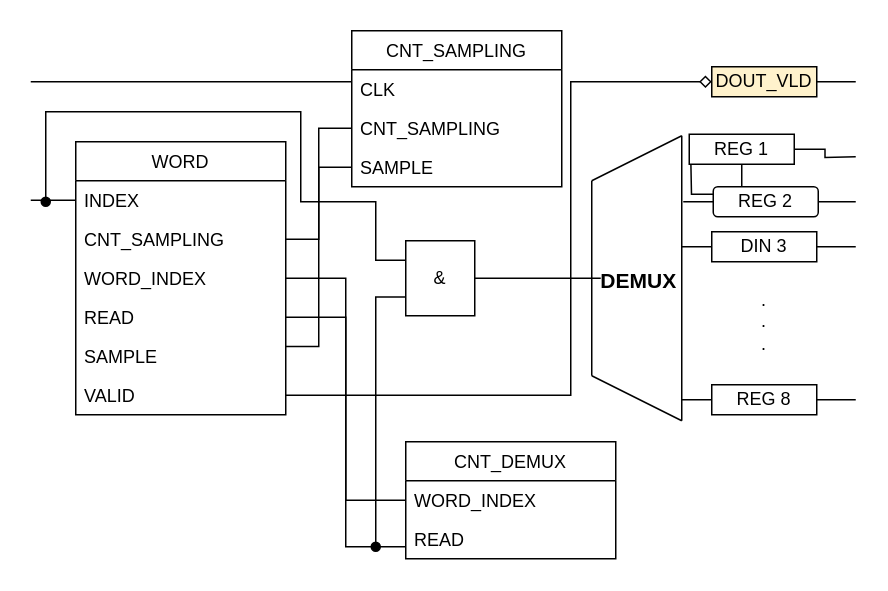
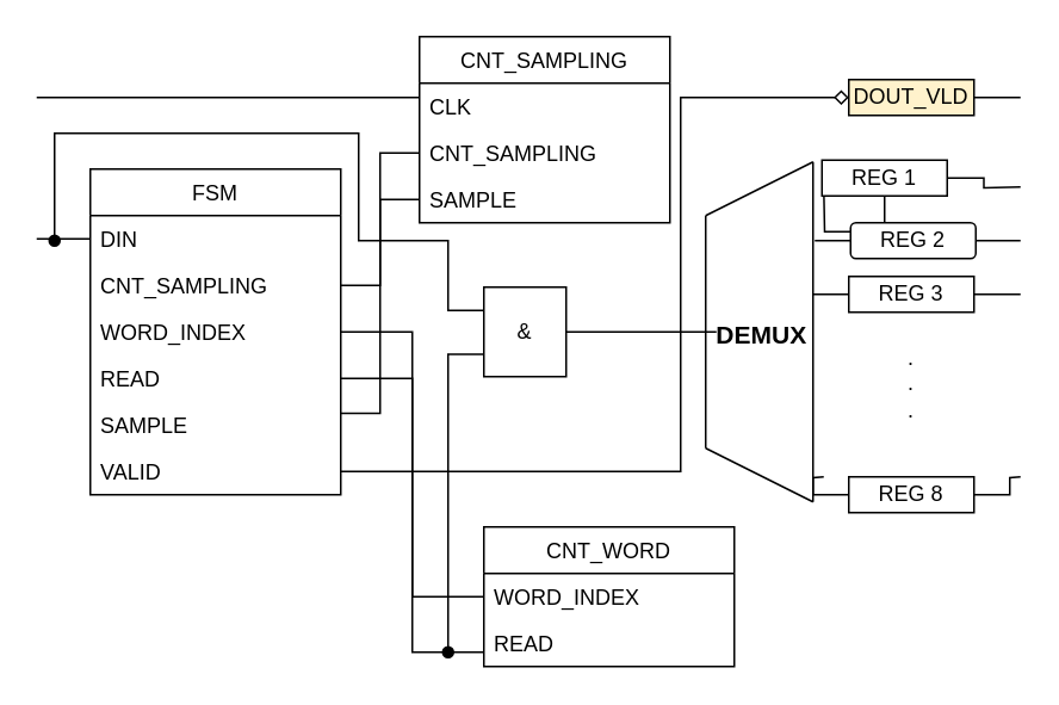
  <mxCell id="0" />
  <mxCell id="1" parent="0" />
- <mxCell id="2" value="WORD" style="swimlane;fontStyle=0;childLayout=stackLayout;horizontal=1;startSize=26;fillColor=none;horizontalStack=0;resizeParent=1;resizeParentMax=0;resizeLast=0;collapsible=1;marginBottom=0;" vertex="1" parent="1"><mxGeometry x="50" y="94" width="140" height="182" as="geometry" /></mxCell>
- <mxCell id="3" value="INDEX" style="text;strokeColor=none;fillColor=none;align=left;verticalAlign=top;spacingLeft=4;spacingRight=4;overflow=hidden;rotatable=0;points=[[0,0.5],[1,0.5]];portConstraint=eastwest;" vertex="1" parent="2"><mxGeometry y="26" width="140" height="26" as="geometry" /></mxCell>
+ <mxCell id="2" value="FSM" style="swimlane;fontStyle=0;childLayout=stackLayout;horizontal=1;startSize=26;fillColor=none;horizontalStack=0;resizeParent=1;resizeParentMax=0;resizeLast=0;collapsible=1;marginBottom=0;" vertex="1" parent="1"><mxGeometry x="50" y="94" width="140" height="182" as="geometry" /></mxCell>
+ <mxCell id="3" value="DIN" style="text;strokeColor=none;fillColor=none;align=left;verticalAlign=top;spacingLeft=4;spacingRight=4;overflow=hidden;rotatable=0;points=[[0,0.5],[1,0.5]];portConstraint=eastwest;" vertex="1" parent="2"><mxGeometry y="26" width="140" height="26" as="geometry" /></mxCell>
  <mxCell id="4" value="CNT_SAMPLING" style="text;strokeColor=none;fillColor=none;align=left;verticalAlign=top;spacingLeft=4;spacingRight=4;overflow=hidden;rotatable=0;points=[[0,0.5],[1,0.5]];portConstraint=eastwest;" vertex="1" parent="2"><mxGeometry y="52" width="140" height="26" as="geometry" /></mxCell>
  <mxCell id="5" value="WORD_INDEX" style="text;strokeColor=none;fillColor=none;align=left;verticalAlign=top;spacingLeft=4;spacingRight=4;overflow=hidden;rotatable=0;points=[[0,0.5],[1,0.5]];portConstraint=eastwest;" vertex="1" parent="2"><mxGeometry y="78" width="140" height="26" as="geometry" /></mxCell>
  <mxCell id="6" value="READ" style="text;strokeColor=none;fillColor=none;align=left;verticalAlign=top;spacingLeft=4;spacingRight=4;overflow=hidden;rotatable=0;points=[[0,0.5],[1,0.5]];portConstraint=eastwest;" vertex="1" parent="2"><mxGeometry y="104" width="140" height="26" as="geometry" /></mxCell>
  <mxCell id="7" value="SAMPLE" style="text;strokeColor=none;fillColor=none;align=left;verticalAlign=top;spacingLeft=4;spacingRight=4;overflow=hidden;rotatable=0;points=[[0,0.5],[1,0.5]];portConstraint=eastwest;" vertex="1" parent="2"><mxGeometry y="130" width="140" height="26" as="geometry" /></mxCell>
  <mxCell id="8" value="VALID" style="text;strokeColor=none;fillColor=none;align=left;verticalAlign=top;spacingLeft=4;spacingRight=4;overflow=hidden;rotatable=0;points=[[0,0.5],[1,0.5]];portConstraint=eastwest;" vertex="1" parent="2"><mxGeometry y="156" width="140" height="26" as="geometry" /></mxCell>
  <mxCell id="9" style="edgeStyle=orthogonalEdgeStyle;rounded=0;orthogonalLoop=1;jettySize=auto;html=1;endArrow=none;endFill=0;" edge="1" parent="1" source="3"><mxGeometry relative="1" as="geometry"><mxPoint x="20" y="133" as="targetPoint" /></mxGeometry></mxCell>
  <mxCell id="10" value="" style="endArrow=none;html=1;" edge="1" parent="1"><mxGeometry width="50" height="50" relative="1" as="geometry"><mxPoint x="394" y="250" as="sourcePoint" /><mxPoint x="394" y="120" as="targetPoint" /><Array as="points"><mxPoint x="394" y="184" /></Array></mxGeometry></mxCell>
  <mxCell id="11" value="" style="endArrow=none;html=1;" edge="1" parent="1"><mxGeometry width="50" height="50" relative="1" as="geometry"><mxPoint x="394" y="120" as="sourcePoint" /><mxPoint x="454" y="90" as="targetPoint" /></mxGeometry></mxCell>
  <mxCell id="12" value="" style="endArrow=none;html=1;" edge="1" parent="1"><mxGeometry width="50" height="50" relative="1" as="geometry"><mxPoint x="394" y="250" as="sourcePoint" /><mxPoint x="454" y="280" as="targetPoint" /></mxGeometry></mxCell>
  <mxCell id="13" value="&lt;font style=&quot;font-size: 14px&quot;&gt;DEMUX&lt;/font&gt;" style="text;strokeColor=none;fillColor=none;html=1;fontSize=24;fontStyle=1;verticalAlign=middle;align=center;" vertex="1" parent="1"><mxGeometry x="375" y="164" width="100" height="40" as="geometry" /></mxCell>
  <mxCell id="14" value="" style="endArrow=none;html=1;" edge="1" parent="1"><mxGeometry width="50" height="50" relative="1" as="geometry"><mxPoint x="454" y="280" as="sourcePoint" /><mxPoint x="454" y="90" as="targetPoint" /></mxGeometry></mxCell>
  <mxCell id="15" style="edgeStyle=orthogonalEdgeStyle;rounded=0;orthogonalLoop=1;jettySize=auto;html=1;endArrow=none;endFill=0;" edge="1" parent="1" source="17"><mxGeometry relative="1" as="geometry"><mxPoint x="460" y="104" as="targetPoint" /></mxGeometry></mxCell>
  <mxCell id="16" style="edgeStyle=orthogonalEdgeStyle;rounded=0;orthogonalLoop=1;jettySize=auto;html=1;endArrow=none;endFill=0;" edge="1" parent="1" source="17"><mxGeometry relative="1" as="geometry"><mxPoint x="570" y="104" as="targetPoint" /></mxGeometry></mxCell>
  <mxCell id="17" value="REG 1" style="rounded=0;whiteSpace=wrap;html=1;" vertex="1" parent="1"><mxGeometry x="459" y="89" width="70" height="20" as="geometry" /></mxCell>
  <mxCell id="18" style="edgeStyle=orthogonalEdgeStyle;rounded=0;orthogonalLoop=1;jettySize=auto;html=1;endArrow=none;endFill=0;" edge="1" parent="1" source="20"><mxGeometry relative="1" as="geometry"><mxPoint x="460" y="164" as="targetPoint" /></mxGeometry></mxCell>
  <mxCell id="19" style="edgeStyle=orthogonalEdgeStyle;rounded=0;orthogonalLoop=1;jettySize=auto;html=1;endArrow=none;endFill=0;" edge="1" parent="1" source="20"><mxGeometry relative="1" as="geometry"><mxPoint x="570" y="164" as="targetPoint" /></mxGeometry></mxCell>
- <mxCell id="20" value="DIN 3" style="rounded=0;whiteSpace=wrap;html=1;" vertex="1" parent="1"><mxGeometry x="474" y="154" width="70" height="20" as="geometry" /></mxCell>
+ <mxCell id="20" value="REG 3" style="rounded=0;whiteSpace=wrap;html=1;" vertex="1" parent="1"><mxGeometry x="474" y="154" width="70" height="20" as="geometry" /></mxCell>
  <mxCell id="21" style="edgeStyle=orthogonalEdgeStyle;rounded=0;orthogonalLoop=1;jettySize=auto;html=1;endArrow=none;endFill=0;" edge="1" parent="1" source="23"><mxGeometry relative="1" as="geometry"><mxPoint x="460" y="134" as="targetPoint" /></mxGeometry></mxCell>
  <mxCell id="22" style="edgeStyle=orthogonalEdgeStyle;rounded=0;orthogonalLoop=1;jettySize=auto;html=1;endArrow=none;endFill=0;" edge="1" parent="1" source="23"><mxGeometry relative="1" as="geometry"><mxPoint x="570" y="134" as="targetPoint" /></mxGeometry></mxCell>
  <mxCell id="23" value="REG 2" style="whiteSpace=wrap;html=1;rounded=1;" vertex="1" parent="1"><mxGeometry x="475" y="124" width="70" height="20" as="geometry" /></mxCell>
  <mxCell id="24" style="edgeStyle=orthogonalEdgeStyle;rounded=0;orthogonalLoop=1;jettySize=auto;html=1;endArrow=none;endFill=0;" edge="1" parent="1" source="26"><mxGeometry relative="1" as="geometry"><mxPoint x="460" y="266" as="targetPoint" /></mxGeometry></mxCell>
  <mxCell id="25" style="edgeStyle=orthogonalEdgeStyle;rounded=0;orthogonalLoop=1;jettySize=auto;html=1;endArrow=none;endFill=0;" edge="1" parent="1" source="26"><mxGeometry relative="1" as="geometry"><mxPoint x="570" y="266" as="targetPoint" /></mxGeometry></mxCell>
- <mxCell id="26" value="REG 8" style="rounded=0;whiteSpace=wrap;html=1;" vertex="1" parent="1"><mxGeometry x="474" y="256" width="70" height="20" as="geometry" /></mxCell>
+ <mxCell id="26" value="REG 8" style="rounded=0;whiteSpace=wrap;html=1;" vertex="1" parent="1"><mxGeometry x="474" y="266" width="70" height="20" as="geometry" /></mxCell>
  <mxCell id="27" value="&lt;div&gt;.&lt;/div&gt;&lt;div&gt;.&lt;/div&gt;&lt;div&gt;.&lt;br&gt;&lt;/div&gt;" style="text;html=1;strokeColor=none;fillColor=none;align=center;verticalAlign=middle;whiteSpace=wrap;rounded=0;" vertex="1" parent="1"><mxGeometry x="489" y="204" width="40" height="20" as="geometry" /></mxCell>
  <mxCell id="28" style="edgeStyle=orthogonalEdgeStyle;rounded=0;orthogonalLoop=1;jettySize=auto;html=1;endArrow=diamond;endFill=0;entryX=0;entryY=0.5;entryDx=0;entryDy=0;" edge="1" parent="1" source="8" target="42"><mxGeometry relative="1" as="geometry"><mxPoint x="210" y="263" as="targetPoint" /><Array as="points"><mxPoint x="380" y="263" /><mxPoint x="380" y="54" /></Array></mxGeometry></mxCell>
  <mxCell id="29" value="CNT_SAMPLING" style="swimlane;fontStyle=0;childLayout=stackLayout;horizontal=1;startSize=26;fillColor=none;horizontalStack=0;resizeParent=1;resizeParentMax=0;resizeLast=0;collapsible=1;marginBottom=0;" vertex="1" parent="1"><mxGeometry x="234" y="20" width="140" height="104" as="geometry" /></mxCell>
  <mxCell id="30" value="CLK" style="text;strokeColor=none;fillColor=none;align=left;verticalAlign=top;spacingLeft=4;spacingRight=4;overflow=hidden;rotatable=0;points=[[0,0.5],[1,0.5]];portConstraint=eastwest;" vertex="1" parent="29"><mxGeometry y="26" width="140" height="26" as="geometry" /></mxCell>
  <mxCell id="31" value="CNT_SAMPLING" style="text;strokeColor=none;fillColor=none;align=left;verticalAlign=top;spacingLeft=4;spacingRight=4;overflow=hidden;rotatable=0;points=[[0,0.5],[1,0.5]];portConstraint=eastwest;" vertex="1" parent="29"><mxGeometry y="52" width="140" height="26" as="geometry" /></mxCell>
  <mxCell id="32" value="SAMPLE" style="text;strokeColor=none;fillColor=none;align=left;verticalAlign=top;spacingLeft=4;spacingRight=4;overflow=hidden;rotatable=0;points=[[0,0.5],[1,0.5]];portConstraint=eastwest;" vertex="1" parent="29"><mxGeometry y="78" width="140" height="26" as="geometry" /></mxCell>
  <mxCell id="33" style="edgeStyle=orthogonalEdgeStyle;rounded=0;orthogonalLoop=1;jettySize=auto;html=1;endArrow=none;endFill=0;" edge="1" parent="1" source="30"><mxGeometry relative="1" as="geometry"><mxPoint x="20" y="54" as="targetPoint" /><Array as="points"><mxPoint x="20" y="54" /></Array></mxGeometry></mxCell>
  <mxCell id="34" style="edgeStyle=orthogonalEdgeStyle;rounded=0;orthogonalLoop=1;jettySize=auto;html=1;entryX=1;entryY=0.75;entryDx=0;entryDy=0;endArrow=none;endFill=0;" edge="1" parent="1" source="32" target="2"><mxGeometry relative="1" as="geometry" /></mxCell>
  <mxCell id="35" style="edgeStyle=orthogonalEdgeStyle;rounded=0;orthogonalLoop=1;jettySize=auto;html=1;entryX=0;entryY=0.5;entryDx=0;entryDy=0;endArrow=none;endFill=0;" edge="1" parent="1" source="4" target="31"><mxGeometry relative="1" as="geometry" /></mxCell>
- <mxCell id="36" value="CNT_DEMUX" style="swimlane;fontStyle=0;childLayout=stackLayout;horizontal=1;startSize=26;fillColor=none;horizontalStack=0;resizeParent=1;resizeParentMax=0;resizeLast=0;collapsible=1;marginBottom=0;" vertex="1" parent="1"><mxGeometry x="270" y="294" width="140" height="78" as="geometry" /></mxCell>
+ <mxCell id="36" value="CNT_WORD" style="swimlane;fontStyle=0;childLayout=stackLayout;horizontal=1;startSize=26;fillColor=none;horizontalStack=0;resizeParent=1;resizeParentMax=0;resizeLast=0;collapsible=1;marginBottom=0;" vertex="1" parent="1"><mxGeometry x="270" y="294" width="140" height="78" as="geometry" /></mxCell>
  <mxCell id="37" value="WORD_INDEX" style="text;strokeColor=none;fillColor=none;align=left;verticalAlign=top;spacingLeft=4;spacingRight=4;overflow=hidden;rotatable=0;points=[[0,0.5],[1,0.5]];portConstraint=eastwest;" vertex="1" parent="36"><mxGeometry y="26" width="140" height="26" as="geometry" /></mxCell>
  <mxCell id="38" value="READ" style="text;strokeColor=none;fillColor=none;align=left;verticalAlign=top;spacingLeft=4;spacingRight=4;overflow=hidden;rotatable=0;points=[[0,0.5],[1,0.5]];portConstraint=eastwest;" vertex="1" parent="36"><mxGeometry y="52" width="140" height="26" as="geometry" /></mxCell>
  <mxCell id="39" style="edgeStyle=orthogonalEdgeStyle;rounded=0;orthogonalLoop=1;jettySize=auto;html=1;entryX=1;entryY=0.5;entryDx=0;entryDy=0;endArrow=none;endFill=0;" edge="1" parent="1" source="38" target="6"><mxGeometry relative="1" as="geometry"><Array as="points"><mxPoint x="230" y="364" /><mxPoint x="230" y="211" /></Array></mxGeometry></mxCell>
  <mxCell id="40" style="edgeStyle=orthogonalEdgeStyle;rounded=0;orthogonalLoop=1;jettySize=auto;html=1;exitX=0;exitY=0.5;exitDx=0;exitDy=0;entryX=1;entryY=0.5;entryDx=0;entryDy=0;endArrow=none;endFill=0;" edge="1" parent="1" source="37" target="2"><mxGeometry relative="1" as="geometry" /></mxCell>
  <mxCell id="41" style="edgeStyle=orthogonalEdgeStyle;rounded=0;orthogonalLoop=1;jettySize=auto;html=1;endArrow=none;endFill=0;" edge="1" parent="1" source="42"><mxGeometry relative="1" as="geometry"><mxPoint x="570" y="54" as="targetPoint" /></mxGeometry></mxCell>
  <mxCell id="42" value="DOUT_VLD" style="rounded=0;whiteSpace=wrap;html=1;fillColor=#fff2cc;" vertex="1" parent="1"><mxGeometry x="474" y="44" width="70" height="20" as="geometry" /></mxCell>
  <mxCell id="43" value="" style="endArrow=none;html=1;rounded=0;startArrow=oval;startFill=1;entryX=0.008;entryY=0.26;entryDx=0;entryDy=0;entryPerimeter=0;" edge="1" parent="1" target="46"><mxGeometry width="50" height="50" relative="1" as="geometry"><mxPoint x="30" y="134" as="sourcePoint" /><mxPoint x="260" y="185" as="targetPoint" /><Array as="points"><mxPoint x="30" y="74" /><mxPoint x="200" y="74" /><mxPoint x="200" y="134" /><mxPoint x="250" y="134" /><mxPoint x="250" y="173" /></Array></mxGeometry></mxCell>
  <mxCell id="44" style="edgeStyle=orthogonalEdgeStyle;rounded=0;orthogonalLoop=1;jettySize=auto;html=1;startArrow=none;startFill=0;endArrow=none;endFill=0;" edge="1" parent="1" source="46"><mxGeometry relative="1" as="geometry"><mxPoint x="400" y="185" as="targetPoint" /></mxGeometry></mxCell>
  <mxCell id="45" style="edgeStyle=orthogonalEdgeStyle;rounded=0;orthogonalLoop=1;jettySize=auto;html=1;exitX=0;exitY=0.75;exitDx=0;exitDy=0;startArrow=none;startFill=0;endArrow=oval;endFill=1;" edge="1" parent="1" source="46"><mxGeometry relative="1" as="geometry"><mxPoint x="250" y="364" as="targetPoint" /><Array as="points"><mxPoint x="250" y="197" /></Array></mxGeometry></mxCell>
  <mxCell id="46" value="&amp;amp;" style="rounded=0;whiteSpace=wrap;html=1;" vertex="1" parent="1"><mxGeometry x="270" y="160" width="46" height="50" as="geometry" /></mxCell>
